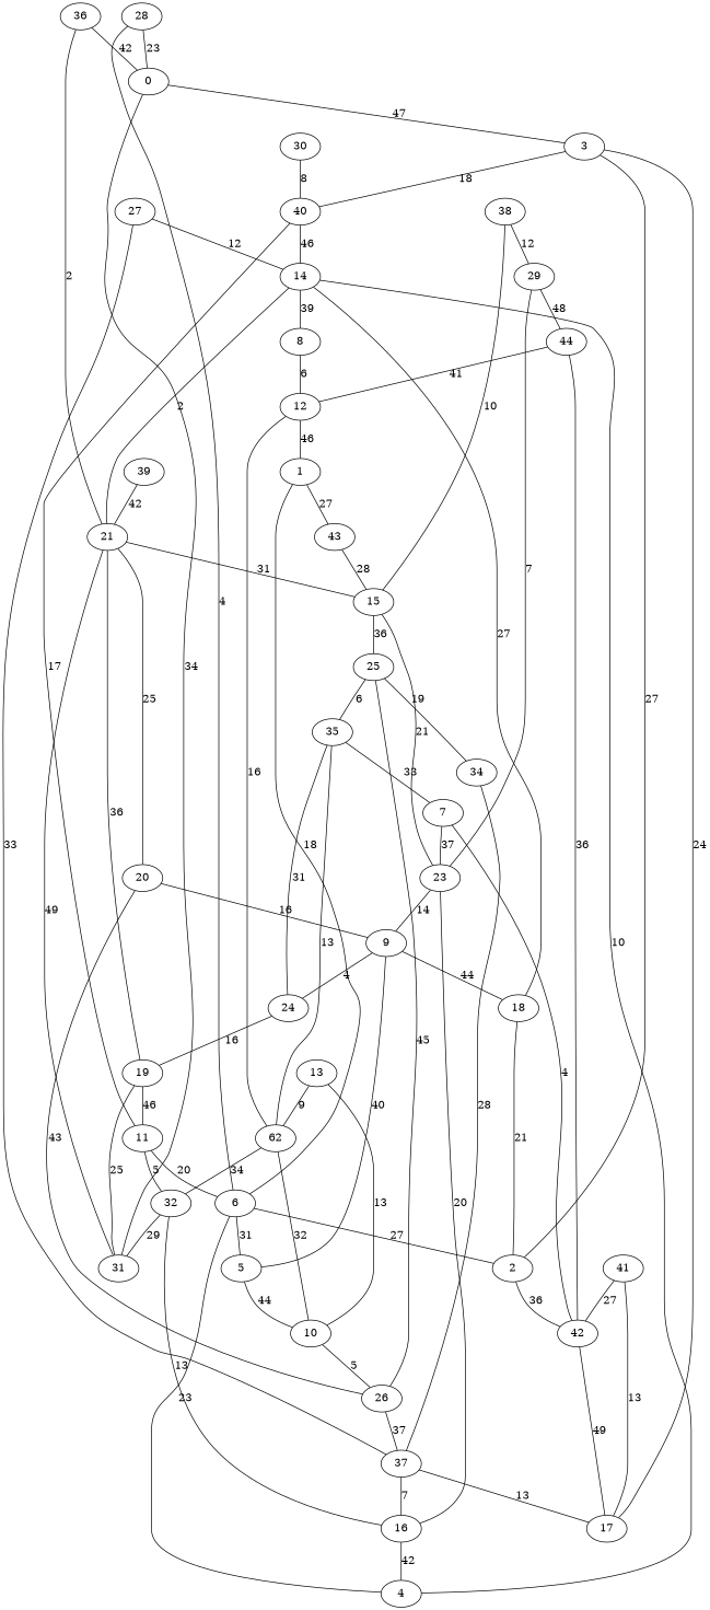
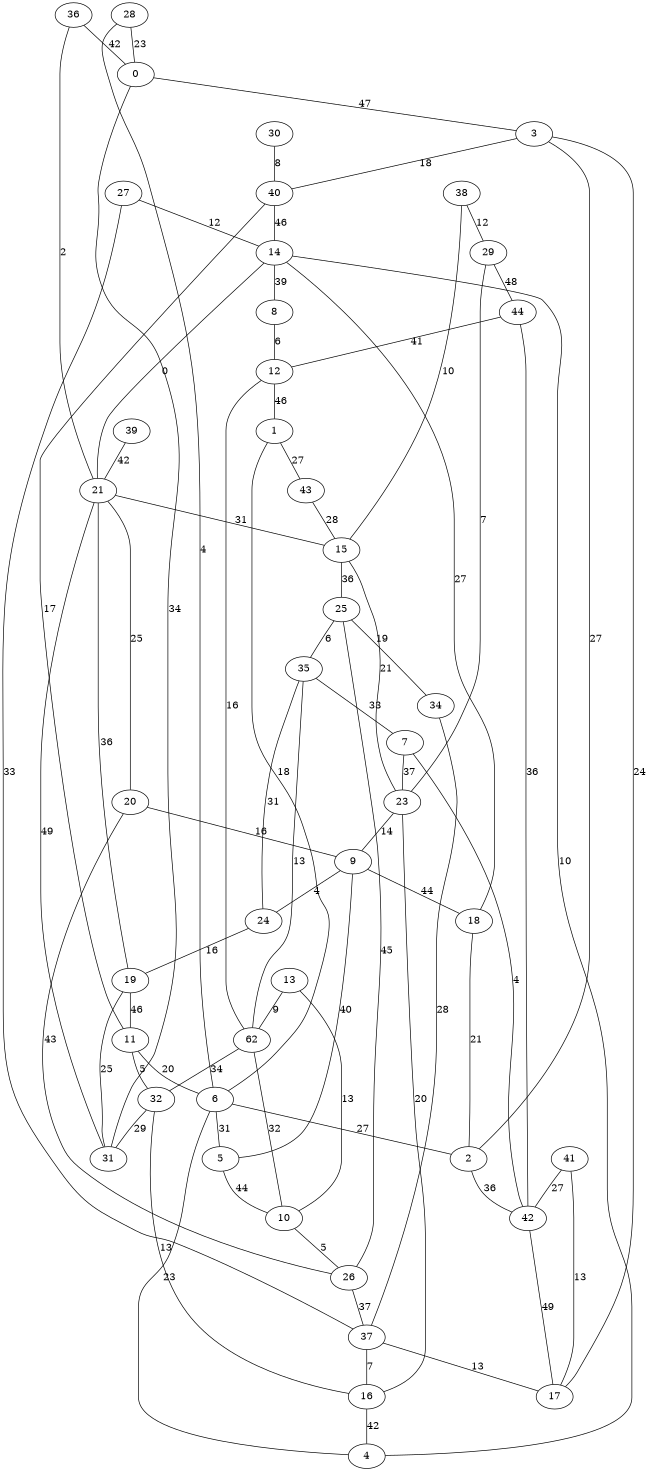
  graph {
    n1 [label=0]
    n2 [label=3]
    n3 [label=31]
    n4 [label=40]
    n5 [label=21]
    n6 [label=19]
    n7 [label=1]
    n8 [label=6]
    n9 [label=43]
    n10 [label=2]
    n11 [label=5]
    n12 [label=15]
    n13 [label=42]
    n14 [label=17]
    n15 [label=14]
    n16 [label=11]
    n17 [label=4]
    n18 [label=8]
    n19 [label=9]
    n20 [label=10]
    n21 [label=18]
    n22 [label=24]
    n23 [label=26]
    n24 [label=7]
    n25 [label=23]
    n26 [label=12]
    n27 [label=62]
    n28 [label=35]
    n29 [label=25]
    n30 [label=37]
    n31 [label=32]
    n32 [label=16]
    n33 [label=13]
    n34 [label=20]
    n35 [label=34]
    n36 [label=27]
    n37 [label=28]
    n38 [label=29]
    n39 [label=44]
    n40 [label=30]
    n41 [label=39]
    n42 [label=36]
    n43 [label=38]
    n44 [label=41]
    n1 -- n2 [label=47]
    n1 -- n3 [label=34]
    n2 -- n4 [label=18]
    n3 -- n5 [label=49]
    n3 -- n6 [label=25]
    n4 -- n15 [label=46]
    n4 -- n16 [label=17]
    n5 -- n12 [label=31]
    n5 -- n34 [label=25]
    n6 -- n5 [label=36]
    n6 -- n16 [label=46]
    n7 -- n8 [label=18]
    n7 -- n9 [label=27]
    n8 -- n10 [label=27]
    n8 -- n11 [label=31]
    n9 -- n12 [label=28]
    n10 -- n2 [label=27]
    n10 -- n13 [label=36]
    n11 -- n19 [label=40]
    n11 -- n20 [label=44]
    n12 -- n29 [label=36]
    n13 -- n14 [label=49]
    n14 -- n2 [label=24]
-   n15 -- n5 [label=2]
+   n15 -- n5 [label=0]
    n15 -- n18 [label=39]
    n16 -- n8 [label=20]
    n16 -- n31 [label=5]
    n17 -- n8 [label=23]
    n17 -- n15 [label=10]
    n18 -- n26 [label=6]
    n19 -- n21 [label=44]
    n19 -- n22 [label=4]
    n20 -- n23 [label=5]
    n21 -- n10 [label=21]
    n21 -- n15 [label=27]
    n22 -- n6 [label=16]
    n22 -- n28 [label=31]
    n23 -- n29 [label=45]
    n23 -- n30 [label=37]
    n24 -- n13 [label=4]
    n24 -- n25 [label=37]
    n25 -- n12 [label=21]
    n25 -- n19 [label=14]
    n26 -- n7 [label=46]
    n26 -- n27 [label=16]
    n27 -- n20 [label=32]
    n27 -- n31 [label=34]
    n28 -- n24 [label=33]
    n28 -- n27 [label=13]
    n29 -- n28 [label=6]
    n29 -- n35 [label=19]
    n30 -- n14 [label=13]
    n30 -- n32 [label=7]
    n31 -- n3 [label=29]
    n31 -- n32 [label=13]
    n32 -- n17 [label=42]
    n32 -- n25 [label=20]
    n33 -- n20 [label=13]
    n33 -- n27 [label=9]
    n34 -- n19 [label=16]
    n34 -- n23 [label=43]
    n35 -- n30 [label=28]
    n36 -- n15 [label=12]
    n36 -- n30 [label=33]
    n37 -- n1 [label=23]
    n37 -- n8 [label=4]
    n38 -- n25 [label=7]
    n38 -- n39 [label=48]
    n39 -- n13 [label=36]
    n39 -- n26 [label=41]
    n40 -- n4 [label=8]
    n41 -- n5 [label=42]
    n42 -- n1 [label=42]
    n42 -- n5 [label=2]
    n43 -- n12 [label=10]
    n43 -- n38 [label=12]
    n44 -- n13 [label=27]
    n44 -- n14 [label=13]
  }
